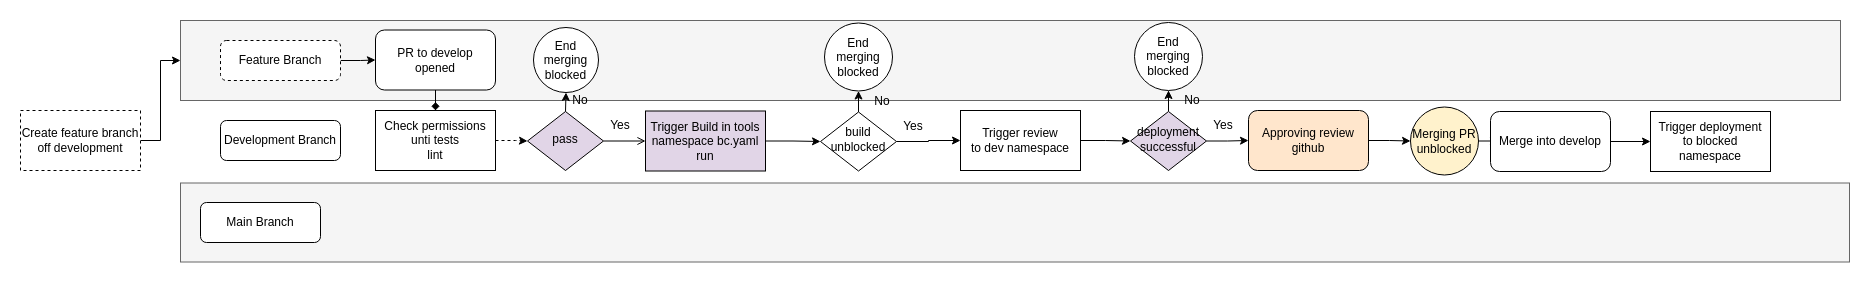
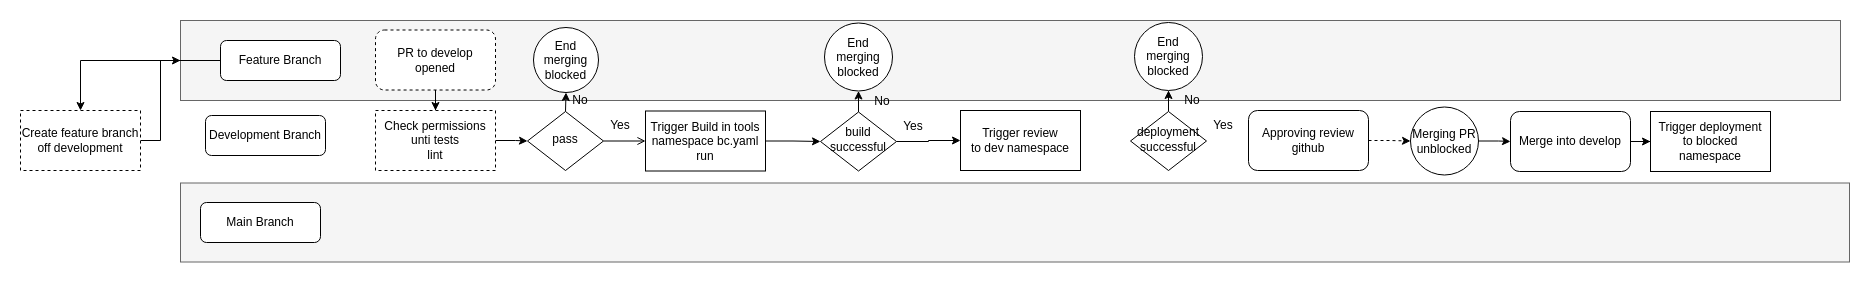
  <mxCell id="0" />
  <mxCell id="1" parent="0" />
  <mxCell id="2" value="" style="rounded=0;whiteSpace=wrap;html=1;fillColor=#f5f5f5;fontColor=#333333;strokeColor=#666666;" vertex="1" parent="1"><mxGeometry x="180" y="182.5" width="1669" height="79" as="geometry" /></mxCell>
  <mxCell id="3" value="" style="rounded=0;whiteSpace=wrap;html=1;fillColor=#f5f5f5;fontColor=#333333;strokeColor=#666666;" vertex="1" parent="1"><mxGeometry x="180" y="20" width="1660" height="80" as="geometry" /></mxCell>
- <mxCell id="4" value="" style="edgeStyle=orthogonalEdgeStyle;rounded=0;orthogonalLoop=1;jettySize=auto;html=1;" edge="1" parent="1" source="5" target="36"><mxGeometry relative="1" as="geometry" /></mxCell>
- <mxCell id="5" value="Feature Branch" style="rounded=1;whiteSpace=wrap;html=1;fontSize=12;glass=0;strokeWidth=1;shadow=0;dashed=1;" vertex="1" parent="1"><mxGeometry x="220" y="40" width="120" height="40" as="geometry" /></mxCell>
- <mxCell id="6" value="Development Branch" style="rounded=1;whiteSpace=wrap;html=1;fontSize=12;glass=0;strokeWidth=1;shadow=0;" vertex="1" parent="1"><mxGeometry x="220" y="120" width="120" height="40" as="geometry" /></mxCell>
+ <mxCell id="4" value="" style="edgeStyle=orthogonalEdgeStyle;rounded=0;orthogonalLoop=1;jettySize=auto;html=1;" edge="1" parent="1" source="5" target="11"><mxGeometry relative="1" as="geometry" /></mxCell>
+ <mxCell id="5" value="Feature Branch" style="rounded=1;whiteSpace=wrap;html=1;fontSize=12;glass=0;strokeWidth=1;shadow=0;" vertex="1" parent="1"><mxGeometry x="220" y="40" width="120" height="40" as="geometry" /></mxCell>
+ <mxCell id="6" value="Development Branch" style="rounded=1;whiteSpace=wrap;html=1;fontSize=12;glass=0;strokeWidth=1;shadow=0;" vertex="1" parent="1"><mxGeometry x="205" y="115" width="120" height="40" as="geometry" /></mxCell>
  <mxCell id="7" value="Main Branch" style="rounded=1;whiteSpace=wrap;html=1;fontSize=12;glass=0;strokeWidth=1;shadow=0;" vertex="1" parent="1"><mxGeometry x="200" y="202" width="120" height="40" as="geometry" /></mxCell>
- <mxCell id="8" value="" style="edgeStyle=orthogonalEdgeStyle;rounded=0;orthogonalLoop=1;jettySize=auto;html=1;dashed=1;" edge="1" parent="1" source="9" target="13"><mxGeometry relative="1" as="geometry" /></mxCell>
- <mxCell id="9" value="Check permissions&lt;br&gt;unti tests&lt;br&gt;lint" style="rounded=0;whiteSpace=wrap;html=1;" vertex="1" parent="1"><mxGeometry x="375" y="110" width="120" height="60" as="geometry" /></mxCell>
+ <mxCell id="8" value="" style="edgeStyle=orthogonalEdgeStyle;rounded=0;orthogonalLoop=1;jettySize=auto;html=1;" edge="1" parent="1" source="9" target="13"><mxGeometry relative="1" as="geometry" /></mxCell>
+ <mxCell id="9" value="Check permissions&lt;br&gt;unti tests&lt;br&gt;lint" style="rounded=0;whiteSpace=wrap;html=1;dashed=1;" vertex="1" parent="1"><mxGeometry x="375" y="110" width="120" height="60" as="geometry" /></mxCell>
  <mxCell id="10" style="edgeStyle=orthogonalEdgeStyle;rounded=0;orthogonalLoop=1;jettySize=auto;html=1;exitX=1;exitY=0.5;exitDx=0;exitDy=0;entryX=0;entryY=0.5;entryDx=0;entryDy=0;" edge="1" parent="1" source="11" target="3"><mxGeometry relative="1" as="geometry" /></mxCell>
  <mxCell id="11" value="Create feature branch off development" style="rounded=0;whiteSpace=wrap;html=1;dashed=1;" vertex="1" parent="1"><mxGeometry x="20" y="110" width="120" height="60" as="geometry" /></mxCell>
  <mxCell id="12" value="" style="edgeStyle=orthogonalEdgeStyle;rounded=0;orthogonalLoop=1;jettySize=auto;html=1;endArrow=open;" edge="1" parent="1" source="13" target="18"><mxGeometry relative="1" as="geometry" /></mxCell>
- <mxCell id="13" value="pass" style="rhombus;whiteSpace=wrap;html=1;shadow=0;fontFamily=Helvetica;fontSize=12;align=center;strokeWidth=1;spacing=6;spacingTop=-4;fillColor=#e1d5e7;" vertex="1" parent="1"><mxGeometry x="527" y="111" width="76" height="59" as="geometry" /></mxCell>
+ <mxCell id="13" value="pass" style="rhombus;whiteSpace=wrap;html=1;shadow=0;fontFamily=Helvetica;fontSize=12;align=center;strokeWidth=1;spacing=6;spacingTop=-4;" vertex="1" parent="1"><mxGeometry x="527" y="111" width="76" height="59" as="geometry" /></mxCell>
  <mxCell id="14" value="End&lt;br&gt;merging blocked" style="ellipse;whiteSpace=wrap;html=1;aspect=fixed;" vertex="1" parent="1"><mxGeometry x="533" y="27" width="65" height="65" as="geometry" /></mxCell>
  <mxCell id="15" value="" style="endArrow=classic;html=1;rounded=0;exitX=0.5;exitY=0;exitDx=0;exitDy=0;entryX=0.5;entryY=1;entryDx=0;entryDy=0;" edge="1" parent="1" source="13" target="14"><mxGeometry width="50" height="50" relative="1" as="geometry"><mxPoint x="660" y="80" as="sourcePoint" /><mxPoint x="710" y="30" as="targetPoint" /></mxGeometry></mxCell>
  <mxCell id="16" value="No" style="text;html=1;strokeColor=none;fillColor=none;align=center;verticalAlign=middle;whiteSpace=wrap;rounded=0;" vertex="1" parent="1"><mxGeometry x="550" y="85" width="60" height="30" as="geometry" /></mxCell>
  <mxCell id="17" style="edgeStyle=orthogonalEdgeStyle;rounded=0;orthogonalLoop=1;jettySize=auto;html=1;entryX=0;entryY=0.5;entryDx=0;entryDy=0;" edge="1" parent="1" source="18" target="22"><mxGeometry relative="1" as="geometry" /></mxCell>
- <mxCell id="18" value="Trigger Build in tools namespace bc.yaml run" style="rounded=0;whiteSpace=wrap;html=1;fillColor=#e1d5e7;" vertex="1" parent="1"><mxGeometry x="645" y="110.5" width="120" height="60" as="geometry" /></mxCell>
+ <mxCell id="18" value="Trigger Build in tools namespace bc.yaml run" style="rounded=0;whiteSpace=wrap;html=1;" vertex="1" parent="1"><mxGeometry x="645" y="110.5" width="120" height="60" as="geometry" /></mxCell>
  <mxCell id="19" value="Yes" style="text;html=1;strokeColor=none;fillColor=none;align=center;verticalAlign=middle;whiteSpace=wrap;rounded=0;" vertex="1" parent="1"><mxGeometry x="590" y="110" width="60" height="30" as="geometry" /></mxCell>
  <mxCell id="20" value="" style="group" vertex="1" connectable="0" parent="1"><mxGeometry x="820" y="45.5" width="123" height="125" as="geometry" /></mxCell>
  <mxCell id="21" value="" style="edgeStyle=orthogonalEdgeStyle;rounded=0;orthogonalLoop=1;jettySize=auto;html=1;" edge="1" parent="20" source="22" target="23"><mxGeometry relative="1" as="geometry" /></mxCell>
- <mxCell id="22" value="build unblocked" style="rhombus;whiteSpace=wrap;html=1;shadow=0;fontFamily=Helvetica;fontSize=12;align=center;strokeWidth=1;spacing=6;spacingTop=-4;" vertex="1" parent="20"><mxGeometry y="66" width="76" height="59" as="geometry" /></mxCell>
+ <mxCell id="22" value="build successful" style="rhombus;whiteSpace=wrap;html=1;shadow=0;fontFamily=Helvetica;fontSize=12;align=center;strokeWidth=1;spacing=6;spacingTop=-4;" vertex="1" parent="20"><mxGeometry y="66" width="76" height="59" as="geometry" /></mxCell>
  <mxCell id="23" value="End merging blocked" style="ellipse;whiteSpace=wrap;html=1;aspect=fixed;" vertex="1" parent="20"><mxGeometry x="4" y="-23" width="68" height="68" as="geometry" /></mxCell>
  <mxCell id="24" value="Yes" style="text;html=1;strokeColor=none;fillColor=none;align=center;verticalAlign=middle;whiteSpace=wrap;rounded=0;" vertex="1" parent="20"><mxGeometry x="63" y="65" width="60" height="30" as="geometry" /></mxCell>
  <mxCell id="25" value="No" style="text;html=1;strokeColor=none;fillColor=none;align=center;verticalAlign=middle;whiteSpace=wrap;rounded=0;" vertex="1" parent="20"><mxGeometry x="31.5" y="40" width="60" height="30" as="geometry" /></mxCell>
- <mxCell id="26" style="edgeStyle=orthogonalEdgeStyle;rounded=0;orthogonalLoop=1;jettySize=auto;html=1;entryX=0;entryY=0.5;entryDx=0;entryDy=0;" edge="1" parent="1" source="27" target="31"><mxGeometry relative="1" as="geometry" /></mxCell>
  <mxCell id="27" value="Trigger review&lt;br&gt;to dev namespace" style="rounded=0;whiteSpace=wrap;html=1;" vertex="1" parent="1"><mxGeometry x="960" y="110" width="120" height="60" as="geometry" /></mxCell>
  <mxCell id="28" value="" style="edgeStyle=orthogonalEdgeStyle;rounded=0;orthogonalLoop=1;jettySize=auto;html=1;" edge="1" parent="1" source="22" target="27"><mxGeometry relative="1" as="geometry" /></mxCell>
  <mxCell id="29" value="" style="group" vertex="1" connectable="0" parent="1"><mxGeometry x="1130" y="45" width="123" height="125" as="geometry" /></mxCell>
  <mxCell id="30" value="" style="edgeStyle=orthogonalEdgeStyle;rounded=0;orthogonalLoop=1;jettySize=auto;html=1;" edge="1" parent="29" source="31" target="32"><mxGeometry relative="1" as="geometry" /></mxCell>
- <mxCell id="31" value="deployment successful" style="rhombus;whiteSpace=wrap;html=1;shadow=0;fontFamily=Helvetica;fontSize=12;align=center;strokeWidth=1;spacing=6;spacingTop=-4;fillColor=#e1d5e7;" vertex="1" parent="29"><mxGeometry y="66" width="76" height="59" as="geometry" /></mxCell>
+ <mxCell id="31" value="deployment successful" style="rhombus;whiteSpace=wrap;html=1;shadow=0;fontFamily=Helvetica;fontSize=12;align=center;strokeWidth=1;spacing=6;spacingTop=-4;" vertex="1" parent="29"><mxGeometry y="66" width="76" height="59" as="geometry" /></mxCell>
  <mxCell id="32" value="End merging blocked" style="ellipse;whiteSpace=wrap;html=1;aspect=fixed;" vertex="1" parent="29"><mxGeometry x="4" y="-23" width="68" height="68" as="geometry" /></mxCell>
  <mxCell id="33" value="Yes" style="text;html=1;strokeColor=none;fillColor=none;align=center;verticalAlign=middle;whiteSpace=wrap;rounded=0;" vertex="1" parent="29"><mxGeometry x="63" y="65" width="60" height="30" as="geometry" /></mxCell>
  <mxCell id="34" value="No" style="text;html=1;strokeColor=none;fillColor=none;align=center;verticalAlign=middle;whiteSpace=wrap;rounded=0;" vertex="1" parent="29"><mxGeometry x="31.5" y="40" width="60" height="30" as="geometry" /></mxCell>
- <mxCell id="35" style="edgeStyle=orthogonalEdgeStyle;rounded=0;orthogonalLoop=1;jettySize=auto;html=1;endArrow=diamond;" edge="1" parent="1" source="36" target="9"><mxGeometry relative="1" as="geometry" /></mxCell>
- <mxCell id="36" value="&lt;span&gt;PR to develop opened&lt;/span&gt;" style="rounded=1;whiteSpace=wrap;html=1;" vertex="1" parent="1"><mxGeometry x="375" y="29.5" width="120" height="60" as="geometry" /></mxCell>
- <mxCell id="37" style="edgeStyle=orthogonalEdgeStyle;rounded=0;orthogonalLoop=1;jettySize=auto;html=1;" edge="1" parent="1" source="38" target="41"><mxGeometry relative="1" as="geometry" /></mxCell>
- <mxCell id="38" value="Approving review github" style="rounded=1;whiteSpace=wrap;html=1;fillColor=#ffe6cc;" vertex="1" parent="1"><mxGeometry x="1248" y="110" width="120" height="60" as="geometry" /></mxCell>
- <mxCell id="39" style="edgeStyle=orthogonalEdgeStyle;rounded=0;orthogonalLoop=1;jettySize=auto;html=1;entryX=0;entryY=0.5;entryDx=0;entryDy=0;" edge="1" parent="1" source="31" target="38"><mxGeometry relative="1" as="geometry" /></mxCell>
+ <mxCell id="35" style="edgeStyle=orthogonalEdgeStyle;rounded=0;orthogonalLoop=1;jettySize=auto;html=1;" edge="1" parent="1" source="36" target="9"><mxGeometry relative="1" as="geometry" /></mxCell>
+ <mxCell id="36" value="&lt;span&gt;PR to develop opened&lt;/span&gt;" style="rounded=1;whiteSpace=wrap;html=1;dashed=1;" vertex="1" parent="1"><mxGeometry x="375" y="29.5" width="120" height="60" as="geometry" /></mxCell>
+ <mxCell id="37" style="edgeStyle=orthogonalEdgeStyle;rounded=0;orthogonalLoop=1;jettySize=auto;html=1;dashed=1;" edge="1" parent="1" source="38" target="41"><mxGeometry relative="1" as="geometry" /></mxCell>
+ <mxCell id="38" value="Approving review github" style="rounded=1;whiteSpace=wrap;html=1;" vertex="1" parent="1"><mxGeometry x="1248" y="110" width="120" height="60" as="geometry" /></mxCell>
  <mxCell id="40" style="edgeStyle=orthogonalEdgeStyle;rounded=0;orthogonalLoop=1;jettySize=auto;html=1;" edge="1" parent="1" source="41" target="43"><mxGeometry relative="1" as="geometry" /></mxCell>
- <mxCell id="41" value="Merging PR unblocked" style="ellipse;whiteSpace=wrap;html=1;aspect=fixed;fillColor=#fff2cc;" vertex="1" parent="1"><mxGeometry x="1410" y="106.5" width="68" height="68" as="geometry" /></mxCell>
+ <mxCell id="41" value="Merging PR unblocked" style="ellipse;whiteSpace=wrap;html=1;aspect=fixed;" vertex="1" parent="1"><mxGeometry x="1410" y="106.5" width="68" height="68" as="geometry" /></mxCell>
  <mxCell id="42" style="edgeStyle=orthogonalEdgeStyle;rounded=0;orthogonalLoop=1;jettySize=auto;html=1;entryX=0;entryY=0.5;entryDx=0;entryDy=0;" edge="1" parent="1" source="43" target="44"><mxGeometry relative="1" as="geometry" /></mxCell>
- <mxCell id="43" value="Merge into develop" style="rounded=1;whiteSpace=wrap;html=1;" vertex="1" parent="1"><mxGeometry x="1490" y="111" width="120" height="60" as="geometry" /></mxCell>
+ <mxCell id="43" value="Merge into develop" style="rounded=1;whiteSpace=wrap;html=1;" vertex="1" parent="1"><mxGeometry x="1510" y="111" width="120" height="60" as="geometry" /></mxCell>
  <mxCell id="44" value="Trigger deployment&lt;br&gt;to blocked namespace" style="rounded=0;whiteSpace=wrap;html=1;" vertex="1" parent="1"><mxGeometry x="1650" y="111" width="120" height="60" as="geometry" /></mxCell>
